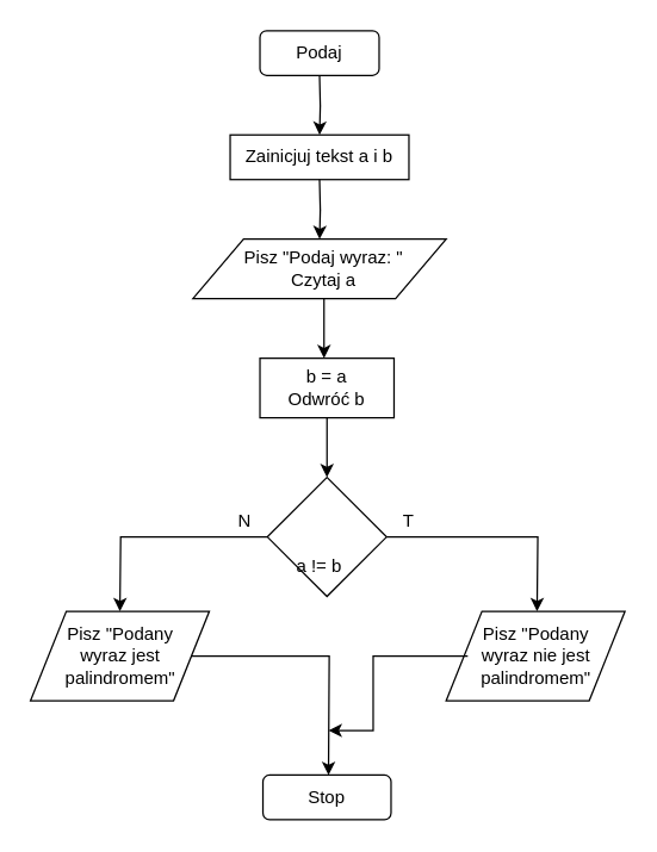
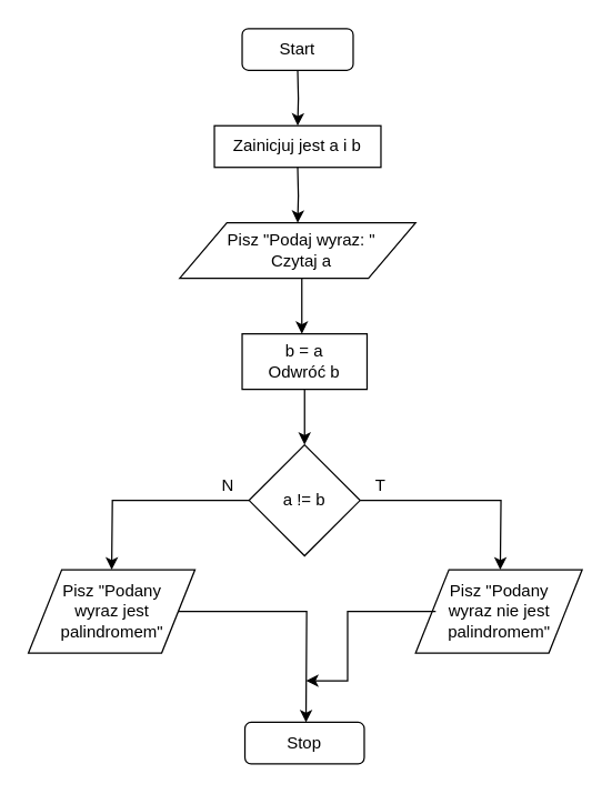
  <mxCell id="0" />
  <mxCell id="1" parent="0" />
  <mxCell id="2" value="" style="rounded=1;whiteSpace=wrap;html=1;" vertex="1" parent="1"><mxGeometry x="174" y="20" width="80" height="30" as="geometry" /></mxCell>
  <mxCell id="3" value="" style="edgeStyle=orthogonalEdgeStyle;rounded=0;orthogonalLoop=1;jettySize=auto;html=1;" edge="1" parent="1"><mxGeometry relative="1" as="geometry"><mxPoint x="214" y="90" as="targetPoint" /><mxPoint x="214" y="50" as="sourcePoint" /></mxGeometry></mxCell>
- <mxCell id="4" value="Podaj" style="text;html=1;strokeColor=none;fillColor=none;align=center;verticalAlign=middle;whiteSpace=wrap;rounded=0;" vertex="1" parent="1"><mxGeometry x="194" y="25" width="40" height="20" as="geometry" /></mxCell>
+ <mxCell id="4" value="Start" style="text;html=1;strokeColor=none;fillColor=none;align=center;verticalAlign=middle;whiteSpace=wrap;rounded=0;" vertex="1" parent="1"><mxGeometry x="194" y="25" width="40" height="20" as="geometry" /></mxCell>
  <mxCell id="5" value="" style="rounded=0;whiteSpace=wrap;html=1;" vertex="1" parent="1"><mxGeometry x="154" y="90" width="120" height="30" as="geometry" /></mxCell>
  <mxCell id="6" value="" style="edgeStyle=orthogonalEdgeStyle;rounded=0;orthogonalLoop=1;jettySize=auto;html=1;" edge="1" parent="1"><mxGeometry relative="1" as="geometry"><mxPoint x="214" y="160" as="targetPoint" /><mxPoint x="214" y="120" as="sourcePoint" /></mxGeometry></mxCell>
- <mxCell id="7" value="Zainicjuj tekst a i b" style="text;html=1;strokeColor=none;fillColor=none;align=center;verticalAlign=middle;whiteSpace=wrap;rounded=0;" vertex="1" parent="1"><mxGeometry x="154" y="95" width="120" height="20" as="geometry" /></mxCell>
+ <mxCell id="7" value="Zainicjuj jest a i b" style="text;html=1;strokeColor=none;fillColor=none;align=center;verticalAlign=middle;whiteSpace=wrap;rounded=0;" vertex="1" parent="1"><mxGeometry x="154" y="95" width="120" height="20" as="geometry" /></mxCell>
  <mxCell id="8" value="" style="shape=parallelogram;perimeter=parallelogramPerimeter;whiteSpace=wrap;html=1;" vertex="1" parent="1"><mxGeometry x="129" y="160" width="170" height="40" as="geometry" /></mxCell>
  <mxCell id="9" value="" style="edgeStyle=orthogonalEdgeStyle;rounded=0;orthogonalLoop=1;jettySize=auto;html=1;" edge="1" parent="1" source="10"><mxGeometry relative="1" as="geometry"><mxPoint x="217" y="240" as="targetPoint" /></mxGeometry></mxCell>
  <mxCell id="10" value="Pisz &quot;Podaj wyraz: &quot;&lt;br&gt;Czytaj a" style="text;html=1;strokeColor=none;fillColor=none;align=center;verticalAlign=middle;whiteSpace=wrap;rounded=0;" vertex="1" parent="1"><mxGeometry x="157" y="160" width="120" height="40" as="geometry" /></mxCell>
  <mxCell id="11" value="" style="edgeStyle=orthogonalEdgeStyle;rounded=0;orthogonalLoop=1;jettySize=auto;html=1;" edge="1" parent="1" source="12"><mxGeometry relative="1" as="geometry"><mxPoint x="219" y="320" as="targetPoint" /></mxGeometry></mxCell>
  <mxCell id="12" value="" style="rounded=0;whiteSpace=wrap;html=1;" vertex="1" parent="1"><mxGeometry x="174" y="240" width="90" height="40" as="geometry" /></mxCell>
  <mxCell id="13" value="b = a&lt;br&gt;Odwróć b" style="text;html=1;strokeColor=none;fillColor=none;align=center;verticalAlign=middle;whiteSpace=wrap;rounded=0;" vertex="1" parent="1"><mxGeometry x="184" y="245" width="70" height="30" as="geometry" /></mxCell>
  <mxCell id="14" value="" style="edgeStyle=orthogonalEdgeStyle;rounded=0;orthogonalLoop=1;jettySize=auto;html=1;" edge="1" parent="1" source="16"><mxGeometry relative="1" as="geometry"><mxPoint x="80" y="410" as="targetPoint" /></mxGeometry></mxCell>
  <mxCell id="15" value="" style="edgeStyle=orthogonalEdgeStyle;rounded=0;orthogonalLoop=1;jettySize=auto;html=1;" edge="1" parent="1" source="16"><mxGeometry relative="1" as="geometry"><mxPoint x="360" y="410" as="targetPoint" /></mxGeometry></mxCell>
  <mxCell id="16" value="" style="rhombus;whiteSpace=wrap;html=1;" vertex="1" parent="1"><mxGeometry x="179" y="320" width="80" height="80" as="geometry" /></mxCell>
- <mxCell id="17" value="a != b" style="text;html=1;strokeColor=none;fillColor=none;align=center;verticalAlign=middle;whiteSpace=wrap;rounded=0;" vertex="1" parent="1"><mxGeometry x="194" y="370" width="40" height="20" as="geometry" /></mxCell>
+ <mxCell id="17" value="a != b" style="text;html=1;strokeColor=none;fillColor=none;align=center;verticalAlign=middle;whiteSpace=wrap;rounded=0;" vertex="1" parent="1"><mxGeometry x="199" y="350" width="40" height="20" as="geometry" /></mxCell>
  <mxCell id="18" value="T" style="text;html=1;strokeColor=none;fillColor=none;align=center;verticalAlign=middle;whiteSpace=wrap;rounded=0;" vertex="1" parent="1"><mxGeometry x="254" y="340" width="40" height="20" as="geometry" /></mxCell>
  <mxCell id="19" value="N" style="text;html=1;strokeColor=none;fillColor=none;align=center;verticalAlign=middle;whiteSpace=wrap;rounded=0;" vertex="1" parent="1"><mxGeometry x="144" y="340" width="40" height="20" as="geometry" /></mxCell>
  <mxCell id="20" value="" style="shape=parallelogram;perimeter=parallelogramPerimeter;whiteSpace=wrap;html=1;" vertex="1" parent="1"><mxGeometry x="299" y="410" width="120" height="60" as="geometry" /></mxCell>
  <mxCell id="21" value="" style="edgeStyle=orthogonalEdgeStyle;rounded=0;orthogonalLoop=1;jettySize=auto;html=1;" edge="1" parent="1" source="22"><mxGeometry relative="1" as="geometry"><mxPoint x="220" y="490" as="targetPoint" /><Array as="points"><mxPoint x="250" y="440" /><mxPoint x="250" y="490" /></Array></mxGeometry></mxCell>
  <mxCell id="22" value="Pisz &quot;Podany wyraz nie jest palindromem&quot;" style="text;html=1;strokeColor=none;fillColor=none;align=center;verticalAlign=middle;whiteSpace=wrap;rounded=0;" vertex="1" parent="1"><mxGeometry x="313.5" y="415" width="91" height="50" as="geometry" /></mxCell>
  <mxCell id="23" value="" style="edgeStyle=orthogonalEdgeStyle;rounded=0;orthogonalLoop=1;jettySize=auto;html=1;" edge="1" parent="1" source="24"><mxGeometry relative="1" as="geometry"><mxPoint x="220" y="520" as="targetPoint" /></mxGeometry></mxCell>
  <mxCell id="24" value="" style="shape=parallelogram;perimeter=parallelogramPerimeter;whiteSpace=wrap;html=1;" vertex="1" parent="1"><mxGeometry x="20" y="410" width="120" height="60" as="geometry" /></mxCell>
  <mxCell id="25" value="Pisz &quot;Podany wyraz jest palindromem&quot;" style="text;html=1;strokeColor=none;fillColor=none;align=center;verticalAlign=middle;whiteSpace=wrap;rounded=0;" vertex="1" parent="1"><mxGeometry x="34.5" y="415" width="91" height="50" as="geometry" /></mxCell>
  <mxCell id="26" value="" style="rounded=1;whiteSpace=wrap;html=1;" vertex="1" parent="1"><mxGeometry x="176" y="520" width="86" height="30" as="geometry" /></mxCell>
  <mxCell id="27" value="Stop" style="text;html=1;strokeColor=none;fillColor=none;align=center;verticalAlign=middle;whiteSpace=wrap;rounded=0;" vertex="1" parent="1"><mxGeometry x="199" y="525" width="40" height="20" as="geometry" /></mxCell>
